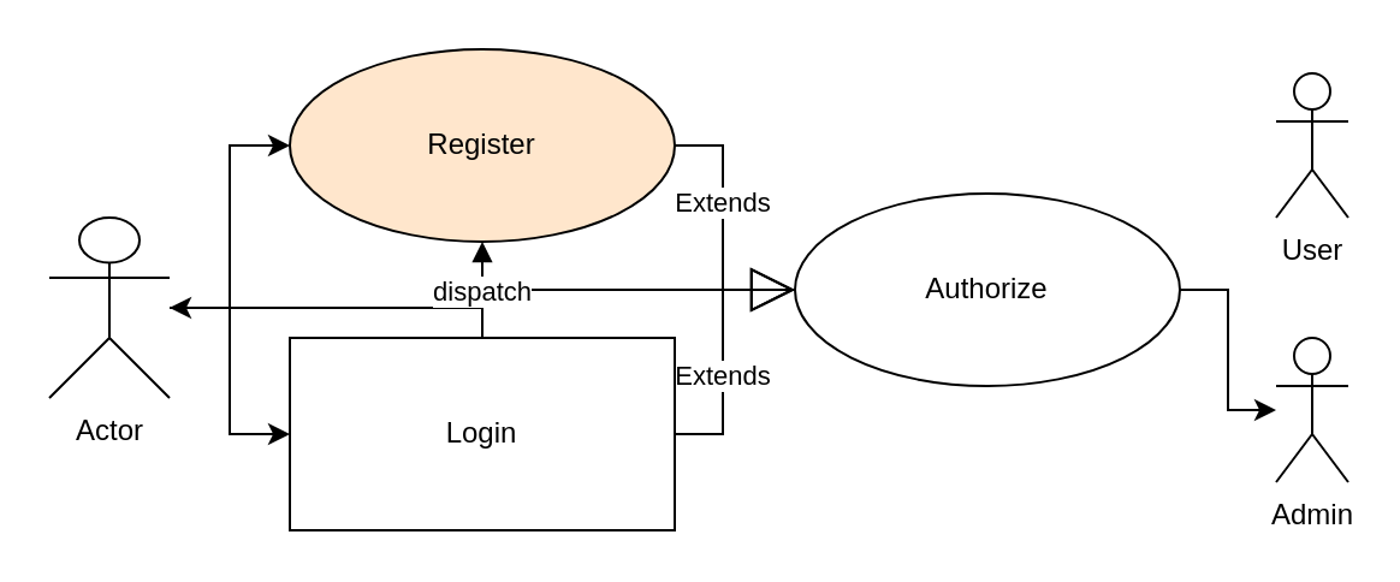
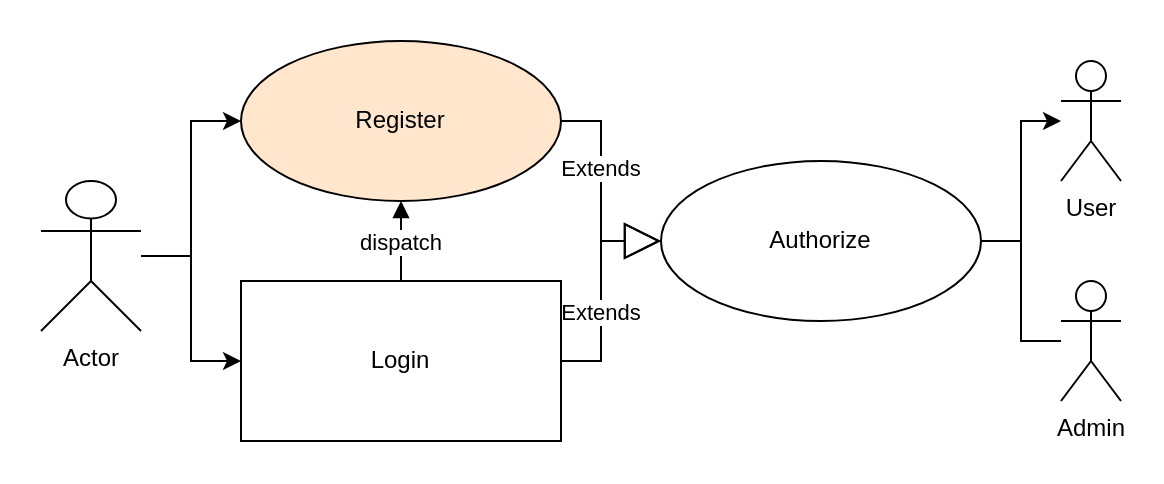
  <mxCell id="0" />
  <mxCell id="1" parent="0" />
  <mxCell id="2" value="Login" style="whiteSpace=wrap;html=1;rounded=0;" parent="1" vertex="1"><mxGeometry x="120" y="140" width="160" height="80" as="geometry" /></mxCell>
- <mxCell id="3" style="edgeStyle=orthogonalEdgeStyle;rounded=0;orthogonalLoop=1;jettySize=auto;html=1;" edge="1" parent="1" source="5" target="12"><mxGeometry relative="1" as="geometry" /></mxCell>
- <mxCell id="4" style="edgeStyle=orthogonalEdgeStyle;rounded=0;orthogonalLoop=1;jettySize=auto;html=1;" edge="1" parent="1" source="5" target="14"><mxGeometry relative="1" as="geometry" /></mxCell>
+ <mxCell id="3" style="edgeStyle=orthogonalEdgeStyle;rounded=0;orthogonalLoop=1;jettySize=auto;html=1;" edge="1" parent="1" source="5" target="13"><mxGeometry relative="1" as="geometry" /></mxCell>
+ <mxCell id="4" style="edgeStyle=orthogonalEdgeStyle;rounded=0;orthogonalLoop=1;jettySize=auto;html=1;endArrow=none;" edge="1" parent="1" source="5" target="14"><mxGeometry relative="1" as="geometry" /></mxCell>
  <mxCell id="5" value="Authorize" style="ellipse;whiteSpace=wrap;html=1;" parent="1" vertex="1"><mxGeometry x="330" y="80" width="160" height="80" as="geometry" /></mxCell>
  <mxCell id="6" value="Register" style="ellipse;whiteSpace=wrap;html=1;fillColor=#ffe6cc;" parent="1" vertex="1"><mxGeometry x="120" y="20" width="160" height="80" as="geometry" /></mxCell>
  <mxCell id="7" value="dispatch" style="html=1;verticalAlign=bottom;endArrow=block;curved=0;rounded=0;exitX=0.5;exitY=0;exitDx=0;exitDy=0;entryX=0.5;entryY=1;entryDx=0;entryDy=0;" parent="1" source="2" target="6" edge="1"><mxGeometry x="-0.5" width="80" relative="1" as="geometry"><mxPoint x="0" y="160" as="sourcePoint" /><mxPoint x="80" y="160" as="targetPoint" /><mxPoint as="offset" /></mxGeometry></mxCell>
  <mxCell id="8" value="Extends" style="endArrow=block;endSize=16;endFill=0;html=1;rounded=0;exitX=1;exitY=0.5;exitDx=0;exitDy=0;entryX=0;entryY=0.5;entryDx=0;entryDy=0;" parent="1" source="6" target="5" edge="1"><mxGeometry x="-0.2" width="160" relative="1" as="geometry"><mxPoint x="334" y="-10" as="sourcePoint" /><mxPoint x="340" y="70" as="targetPoint" /><Array as="points"><mxPoint x="300" y="60" /><mxPoint x="300" y="120" /></Array><mxPoint as="offset" /></mxGeometry></mxCell>
  <mxCell id="9" value="Extends" style="endArrow=block;endSize=16;endFill=0;html=1;rounded=0;exitX=1;exitY=0.5;exitDx=0;exitDy=0;entryX=0;entryY=0.5;entryDx=0;entryDy=0;" parent="1" source="2" target="5" edge="1"><mxGeometry x="-0.2" width="160" relative="1" as="geometry"><mxPoint x="290" y="70" as="sourcePoint" /><mxPoint x="330" y="130" as="targetPoint" /><Array as="points"><mxPoint x="300" y="180" /><mxPoint x="300" y="120" /></Array><mxPoint as="offset" /></mxGeometry></mxCell>
  <mxCell id="10" style="edgeStyle=orthogonalEdgeStyle;rounded=0;orthogonalLoop=1;jettySize=auto;html=1;entryX=0;entryY=0.5;entryDx=0;entryDy=0;" parent="1" source="12" target="2" edge="1"><mxGeometry relative="1" as="geometry" /></mxCell>
  <mxCell id="11" style="edgeStyle=orthogonalEdgeStyle;rounded=0;orthogonalLoop=1;jettySize=auto;html=1;entryX=0;entryY=0.5;entryDx=0;entryDy=0;" parent="1" source="12" target="6" edge="1"><mxGeometry relative="1" as="geometry" /></mxCell>
  <mxCell id="12" value="Actor" style="shape=umlActor;verticalLabelPosition=bottom;verticalAlign=top;html=1;" parent="1" vertex="1"><mxGeometry x="20" y="90" width="50" height="75" as="geometry" /></mxCell>
  <mxCell id="13" value="User" style="shape=umlActor;verticalLabelPosition=bottom;verticalAlign=top;html=1;" parent="1" vertex="1"><mxGeometry x="530" y="30" width="30" height="60" as="geometry" /></mxCell>
  <mxCell id="14" value="Admin&lt;div&gt;&lt;br&gt;&lt;/div&gt;" style="shape=umlActor;verticalLabelPosition=bottom;verticalAlign=top;html=1;" vertex="1" parent="1"><mxGeometry x="530" y="140" width="30" height="60" as="geometry" /></mxCell>
